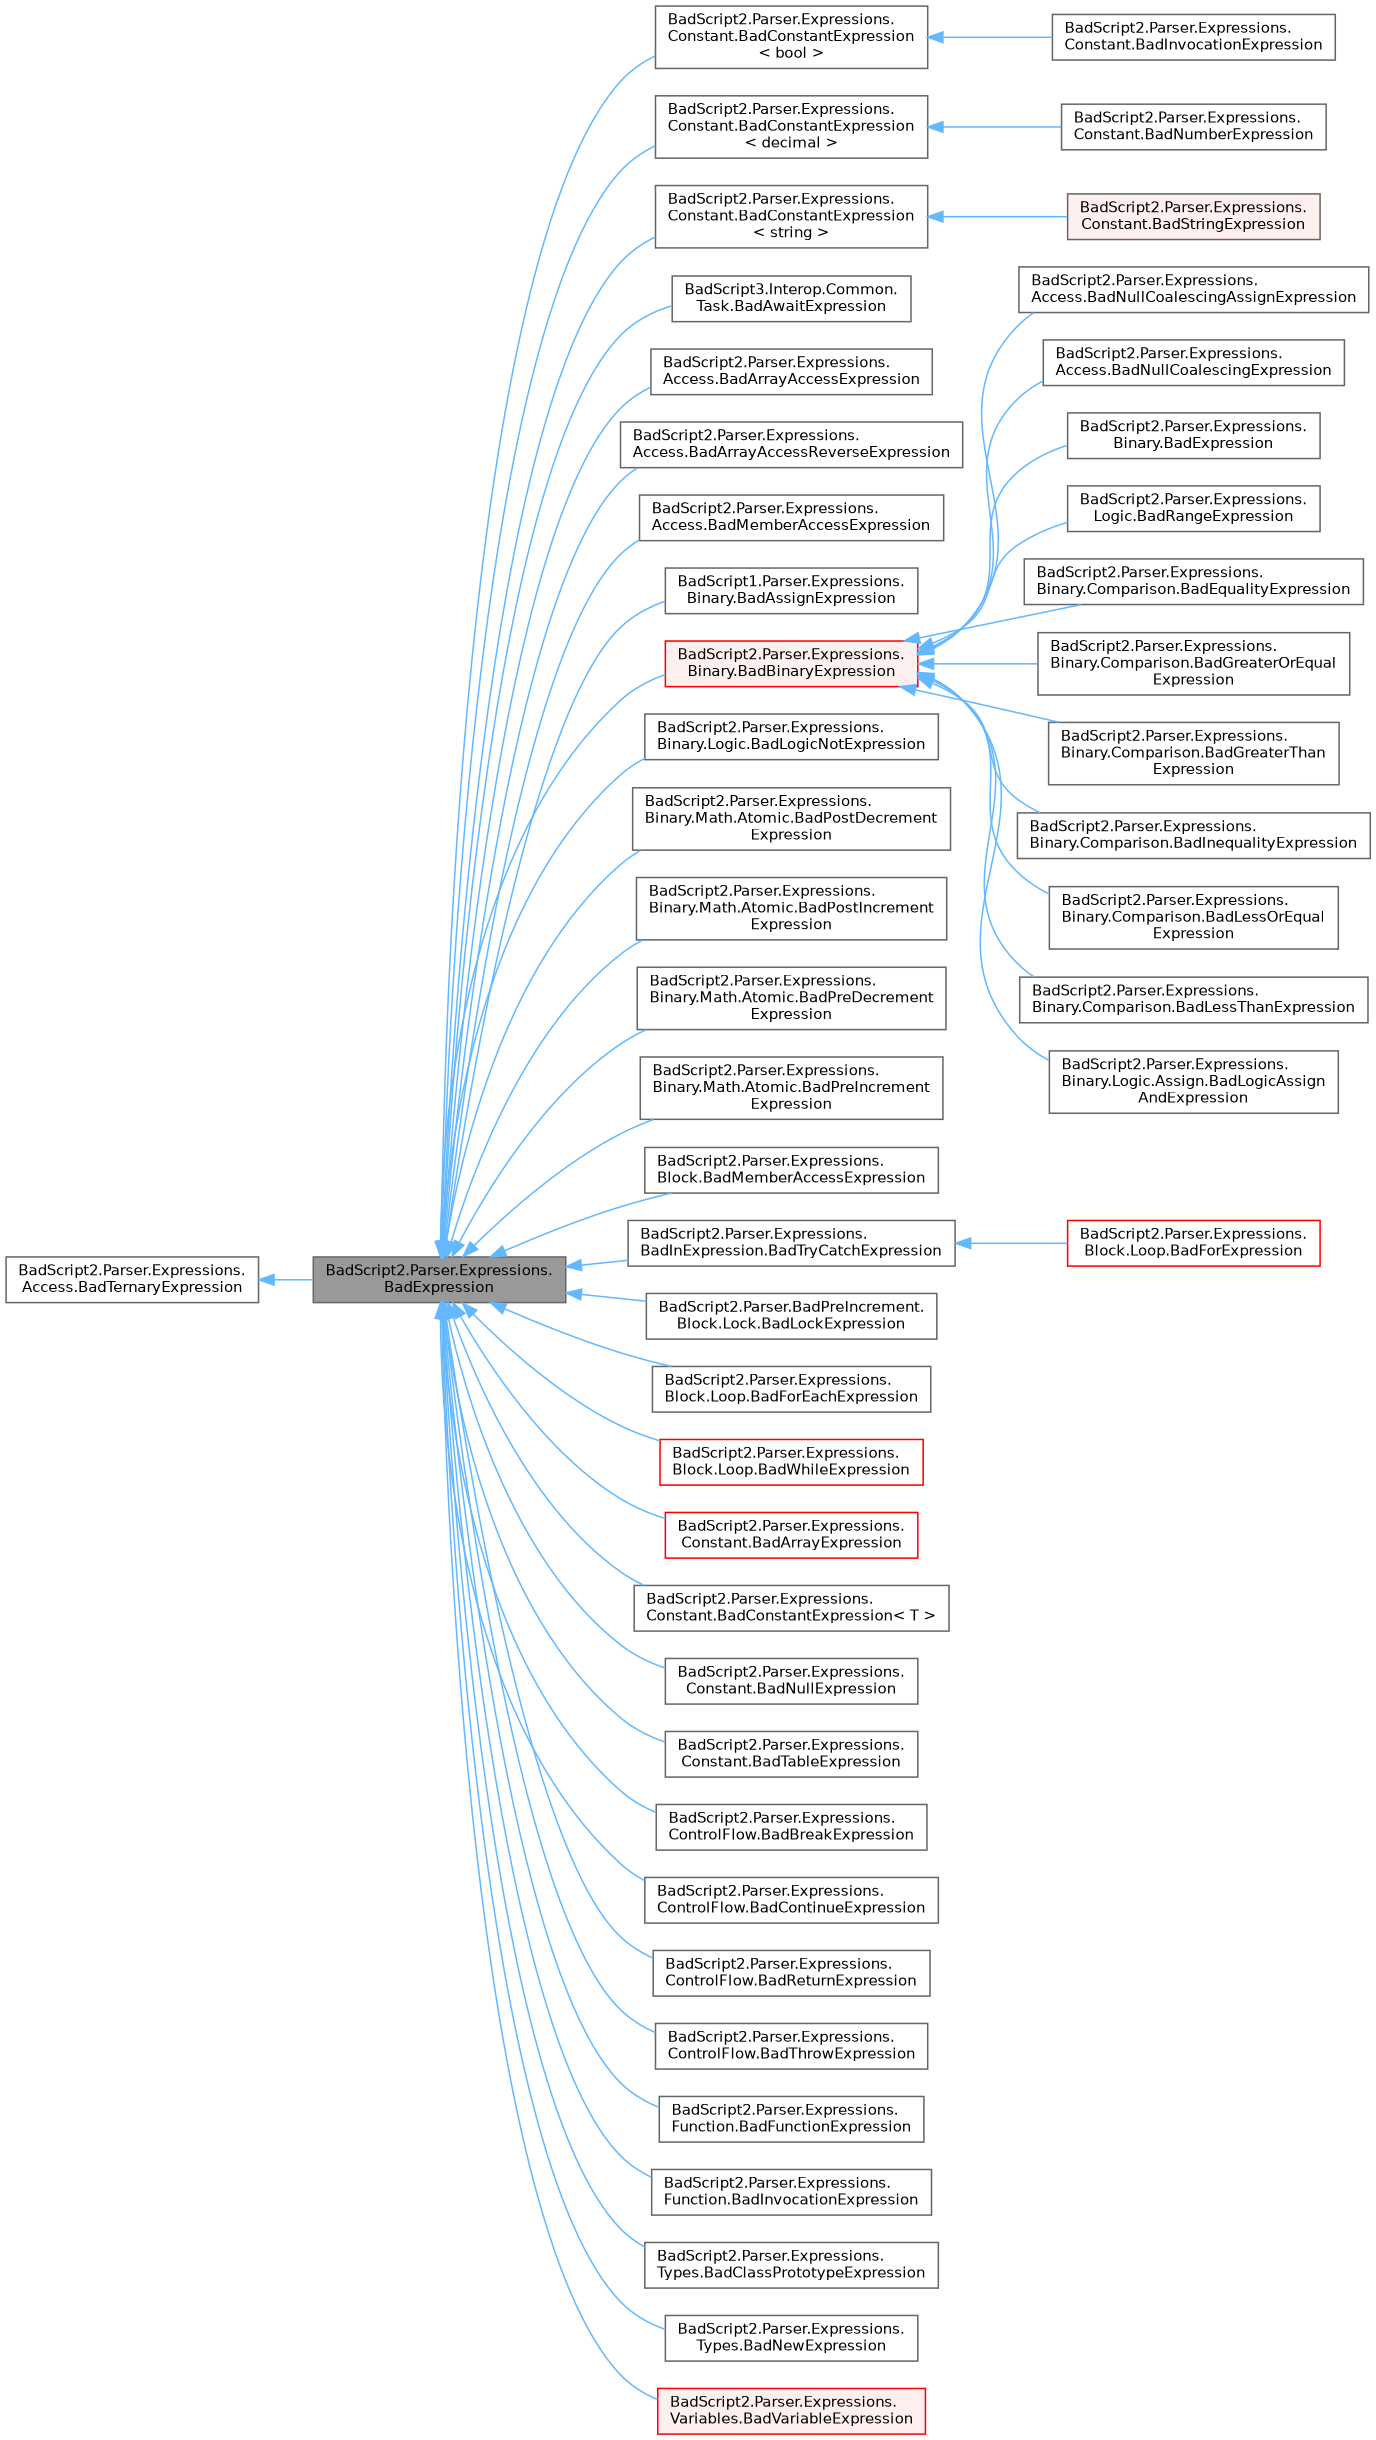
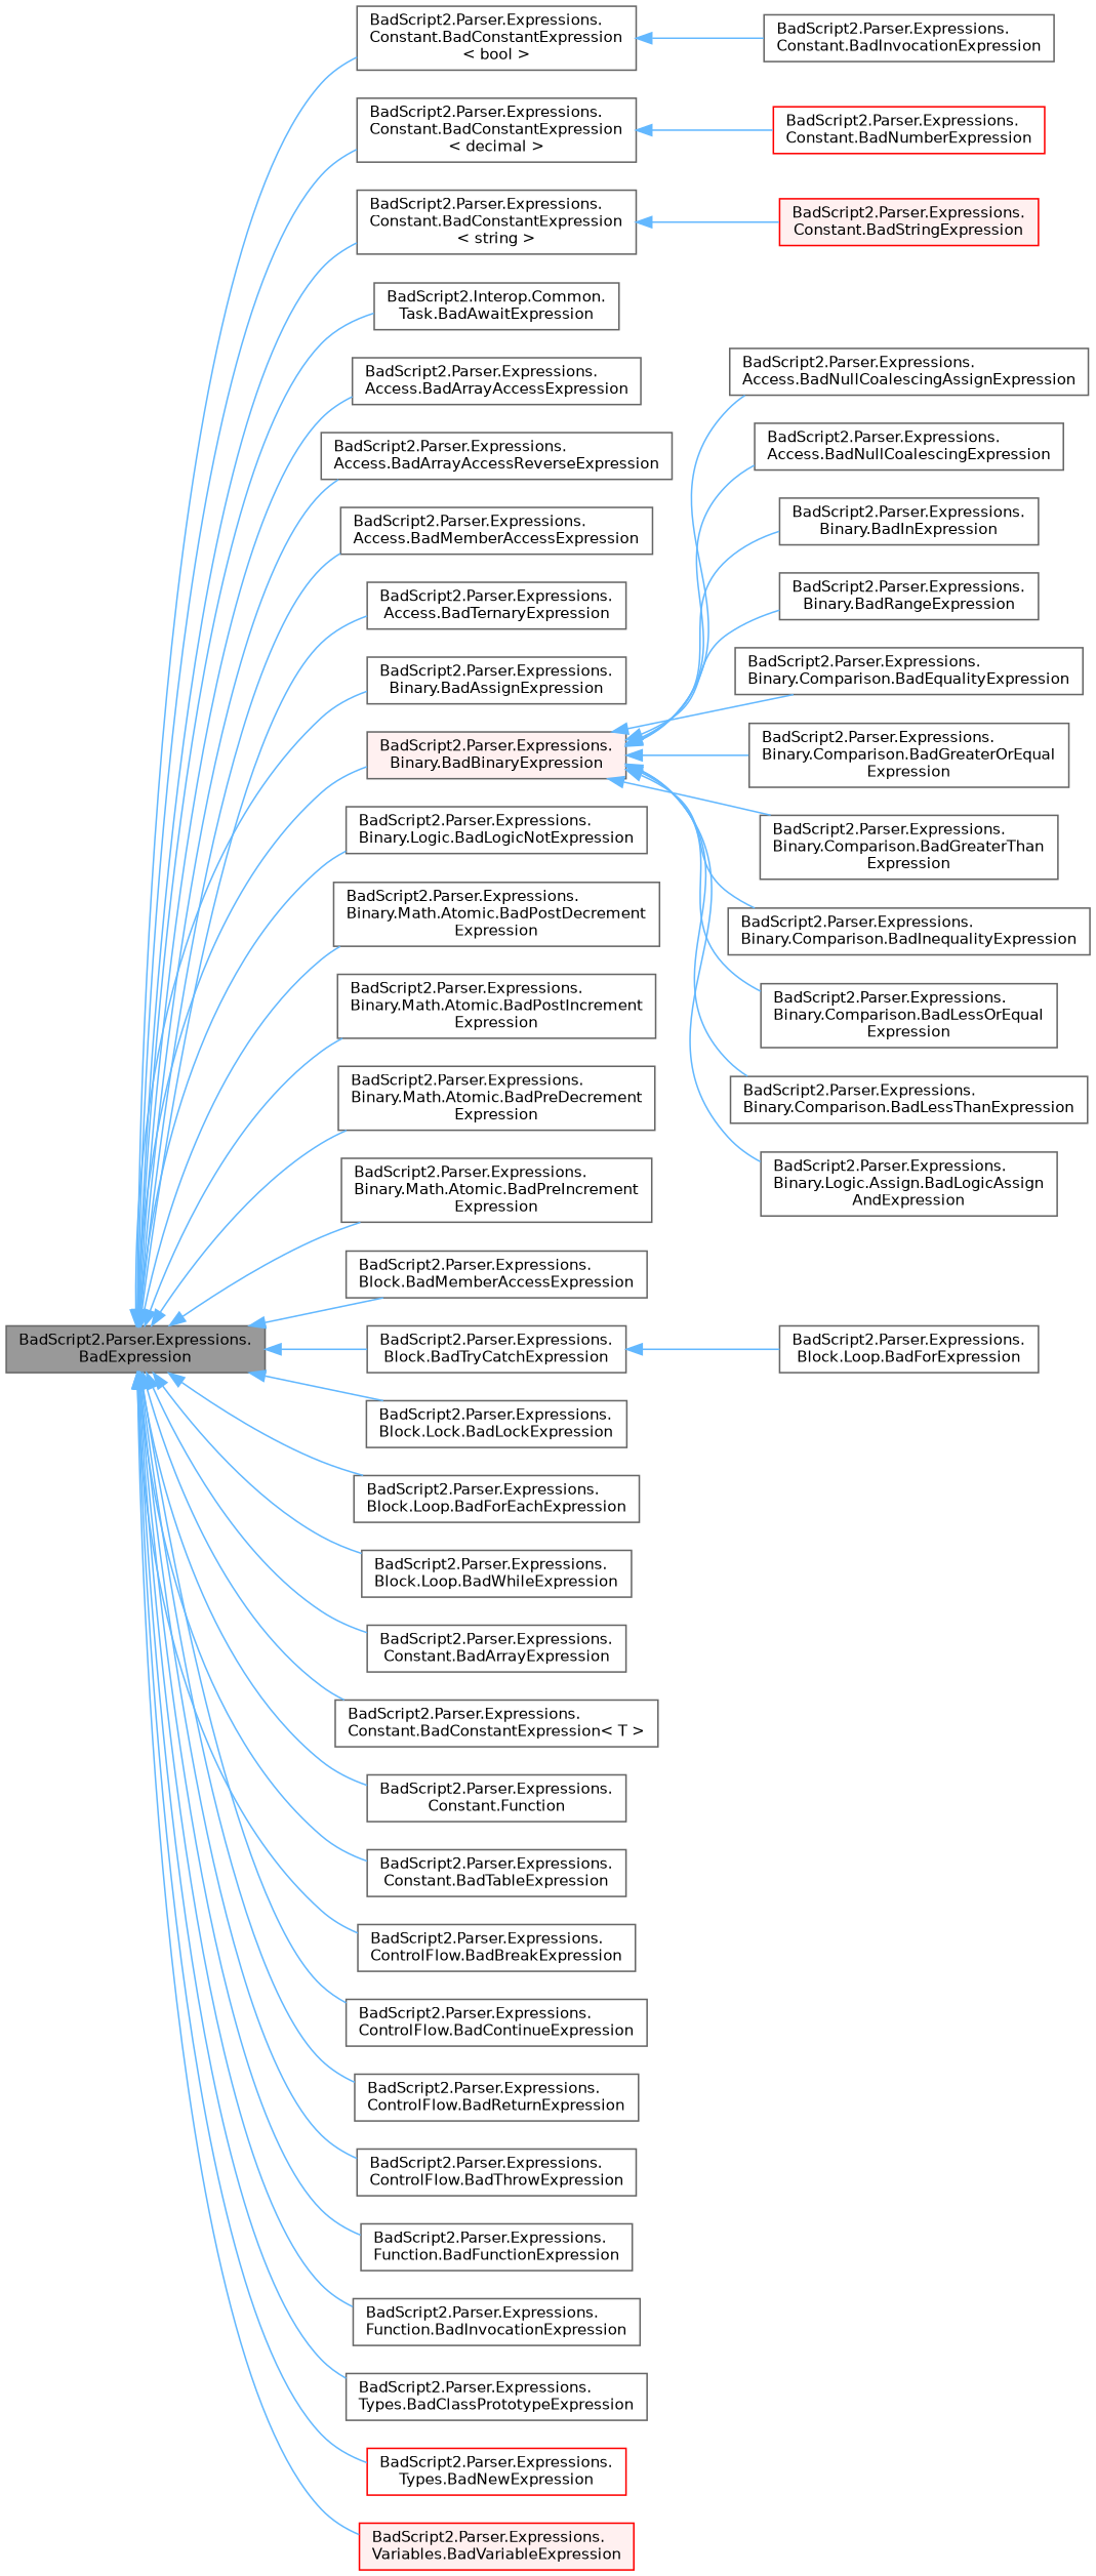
  digraph {
    rankdir=LR
    node [color=gray40 fillcolor=white fontname=Helvetica fontsize=10 shape=box style=filled]
    edge [color=steelblue1 dir=back fontname=Helvetica fontsize=10 labelfontname=Helvetica labelfontsize=10 style=solid]
    n1 [fillcolor=grey60 fontcolor=black height=0.2 label="BadScript2.Parser.Expressions.\lBadExpression" width=0.4]
    n2 [height=0.2 label="BadScript2.Parser.Expressions.\lConstant.BadConstantExpression\l\< bool \>" width=0.4]
    n3 [height=0.2 label="BadScript2.Parser.Expressions.\lConstant.BadConstantExpression\l\< decimal \>" width=0.4]
    n4 [height=0.2 label="BadScript2.Parser.Expressions.\lConstant.BadConstantExpression\l\< string \>" width=0.4]
-   n5 [height=0.2 label="BadScript3.Interop.Common.\lTask.BadAwaitExpression" width=0.4]
+   n5 [height=0.2 label="BadScript2.Interop.Common.\lTask.BadAwaitExpression" width=0.4]
    n6 [height=0.2 label="BadScript2.Parser.Expressions.\lAccess.BadArrayAccessExpression" width=0.4]
    n7 [height=0.2 label="BadScript2.Parser.Expressions.\lAccess.BadArrayAccessReverseExpression" width=0.4]
    n8 [height=0.2 label="BadScript2.Parser.Expressions.\lAccess.BadMemberAccessExpression" width=0.4]
    n9 [height=0.2 label="BadScript2.Parser.Expressions.\lAccess.BadTernaryExpression" width=0.4]
-   n10 [height=0.2 label="BadScript1.Parser.Expressions.\lBinary.BadAssignExpression" width=0.4]
-   n11 [color=red fillcolor="#FFF0F0" height=0.2 label="BadScript2.Parser.Expressions.\lBinary.BadBinaryExpression" width=0.4]
+   n10 [height=0.2 label="BadScript2.Parser.Expressions.\lBinary.BadAssignExpression" width=0.4]
+   n11 [fillcolor="#FFF0F0" height=0.2 label="BadScript2.Parser.Expressions.\lBinary.BadBinaryExpression" width=0.4]
    n12 [height=0.2 label="BadScript2.Parser.Expressions.\lBinary.Logic.BadLogicNotExpression" width=0.4]
    n13 [height=0.2 label="BadScript2.Parser.Expressions.\lBinary.Math.Atomic.BadPostDecrement\lExpression" width=0.4]
    n14 [height=0.2 label="BadScript2.Parser.Expressions.\lBinary.Math.Atomic.BadPostIncrement\lExpression" width=0.4]
    n15 [height=0.2 label="BadScript2.Parser.Expressions.\lBinary.Math.Atomic.BadPreDecrement\lExpression" width=0.4]
    n16 [height=0.2 label="BadScript2.Parser.Expressions.\lBinary.Math.Atomic.BadPreIncrement\lExpression" width=0.4]
    n17 [height=0.2 label="BadScript2.Parser.Expressions.\lBlock.BadMemberAccessExpression" width=0.4]
-   n18 [height=0.2 label="BadScript2.Parser.Expressions.\lBadInExpression.BadTryCatchExpression" width=0.4]
-   n19 [height=0.2 label="BadScript2.Parser.BadPreIncrement.\lBlock.Lock.BadLockExpression" width=0.4]
+   n18 [height=0.2 label="BadScript2.Parser.Expressions.\lBlock.BadTryCatchExpression" width=0.4]
+   n19 [height=0.2 label="BadScript2.Parser.Expressions.\lBlock.Lock.BadLockExpression" width=0.4]
    n20 [height=0.2 label="BadScript2.Parser.Expressions.\lBlock.Loop.BadForEachExpression" width=0.4]
-   n21 [color=red height=0.2 label="BadScript2.Parser.Expressions.\lBlock.Loop.BadWhileExpression" width=0.4]
-   n22 [color=red height=0.2 label="BadScript2.Parser.Expressions.\lConstant.BadArrayExpression" width=0.4]
+   n21 [height=0.2 label="BadScript2.Parser.Expressions.\lBlock.Loop.BadWhileExpression" width=0.4]
+   n22 [height=0.2 label="BadScript2.Parser.Expressions.\lConstant.BadArrayExpression" width=0.4]
    n23 [height=0.2 label="BadScript2.Parser.Expressions.\lConstant.BadConstantExpression\< T \>" width=0.4]
-   n24 [height=0.2 label="BadScript2.Parser.Expressions.\lConstant.BadNullExpression" width=0.4]
+   n24 [height=0.2 label="BadScript2.Parser.Expressions.\lConstant.Function" width=0.4]
    n25 [height=0.2 label="BadScript2.Parser.Expressions.\lConstant.BadTableExpression" width=0.4]
    n26 [height=0.2 label="BadScript2.Parser.Expressions.\lControlFlow.BadBreakExpression" width=0.4]
    n27 [height=0.2 label="BadScript2.Parser.Expressions.\lControlFlow.BadContinueExpression" width=0.4]
    n28 [height=0.2 label="BadScript2.Parser.Expressions.\lControlFlow.BadReturnExpression" width=0.4]
    n29 [height=0.2 label="BadScript2.Parser.Expressions.\lControlFlow.BadThrowExpression" width=0.4]
    n30 [height=0.2 label="BadScript2.Parser.Expressions.\lFunction.BadFunctionExpression" width=0.4]
    n31 [height=0.2 label="BadScript2.Parser.Expressions.\lFunction.BadInvocationExpression" width=0.4]
    n32 [height=0.2 label="BadScript2.Parser.Expressions.\lTypes.BadClassPrototypeExpression" width=0.4]
-   n33 [height=0.2 label="BadScript2.Parser.Expressions.\lTypes.BadNewExpression" width=0.4]
+   n33 [color=red height=0.2 label="BadScript2.Parser.Expressions.\lTypes.BadNewExpression" width=0.4]
    n34 [color=red fillcolor="#FFF0F0" height=0.2 label="BadScript2.Parser.Expressions.\lVariables.BadVariableExpression" width=0.4]
    n35 [height=0.2 label="BadScript2.Parser.Expressions.\lConstant.BadInvocationExpression" width=0.4]
-   n36 [height=0.2 label="BadScript2.Parser.Expressions.\lConstant.BadNumberExpression" width=0.4]
-   n37 [fillcolor="#FFF0F0" height=0.2 label="BadScript2.Parser.Expressions.\lConstant.BadStringExpression" width=0.4]
+   n36 [color=red height=0.2 label="BadScript2.Parser.Expressions.\lConstant.BadNumberExpression" width=0.4]
+   n37 [color=red fillcolor="#FFF0F0" height=0.2 label="BadScript2.Parser.Expressions.\lConstant.BadStringExpression" width=0.4]
    n38 [height=0.2 label="BadScript2.Parser.Expressions.\lAccess.BadNullCoalescingAssignExpression" width=0.4]
    n39 [height=0.2 label="BadScript2.Parser.Expressions.\lAccess.BadNullCoalescingExpression" width=0.4]
-   n40 [height=0.2 label="BadScript2.Parser.Expressions.\lBinary.BadExpression" width=0.4]
-   n41 [height=0.2 label="BadScript2.Parser.Expressions.\lLogic.BadRangeExpression" width=0.4]
+   n40 [height=0.2 label="BadScript2.Parser.Expressions.\lBinary.BadInExpression" width=0.4]
+   n41 [height=0.2 label="BadScript2.Parser.Expressions.\lBinary.BadRangeExpression" width=0.4]
    n42 [height=0.2 label="BadScript2.Parser.Expressions.\lBinary.Comparison.BadEqualityExpression" width=0.4]
    n43 [height=0.2 label="BadScript2.Parser.Expressions.\lBinary.Comparison.BadGreaterOrEqual\lExpression" width=0.4]
    n44 [height=0.2 label="BadScript2.Parser.Expressions.\lBinary.Comparison.BadGreaterThan\lExpression" width=0.4]
    n45 [height=0.2 label="BadScript2.Parser.Expressions.\lBinary.Comparison.BadInequalityExpression" width=0.4]
    n46 [height=0.2 label="BadScript2.Parser.Expressions.\lBinary.Comparison.BadLessOrEqual\lExpression" width=0.4]
    n47 [height=0.2 label="BadScript2.Parser.Expressions.\lBinary.Comparison.BadLessThanExpression" width=0.4]
    n48 [height=0.2 label="BadScript2.Parser.Expressions.\lBinary.Logic.Assign.BadLogicAssign\lAndExpression" width=0.4]
-   n49 [color=red height=0.2 label="BadScript2.Parser.Expressions.\lBlock.Loop.BadForExpression" width=0.4]
+   n49 [height=0.2 label="BadScript2.Parser.Expressions.\lBlock.Loop.BadForExpression" width=0.4]
    n1 -> n2
    n1 -> n3
    n1 -> n4
    n1 -> n5
    n1 -> n6
    n1 -> n7
    n1 -> n8
-   n9 -> n1
+   n1 -> n9
    n1 -> n10
    n1 -> n11
    n1 -> n12
    n1 -> n13
    n1 -> n14
    n1 -> n15
    n1 -> n16
    n1 -> n17
    n1 -> n18
    n1 -> n19
    n1 -> n20
    n1 -> n21
    n1 -> n22
    n1 -> n23
    n1 -> n24
    n1 -> n25
    n1 -> n26
    n1 -> n27
    n1 -> n28
    n1 -> n29
    n1 -> n30
    n1 -> n31
    n1 -> n32
    n1 -> n33
    n1 -> n34
    n2 -> n35
    n3 -> n36
    n4 -> n37
    n11 -> n38
    n11 -> n39
    n11 -> n40
    n11 -> n41
    n11 -> n42
    n11 -> n43
    n11 -> n44
    n11 -> n45
    n11 -> n46
    n11 -> n47
    n11 -> n48
    n18 -> n49
  }
